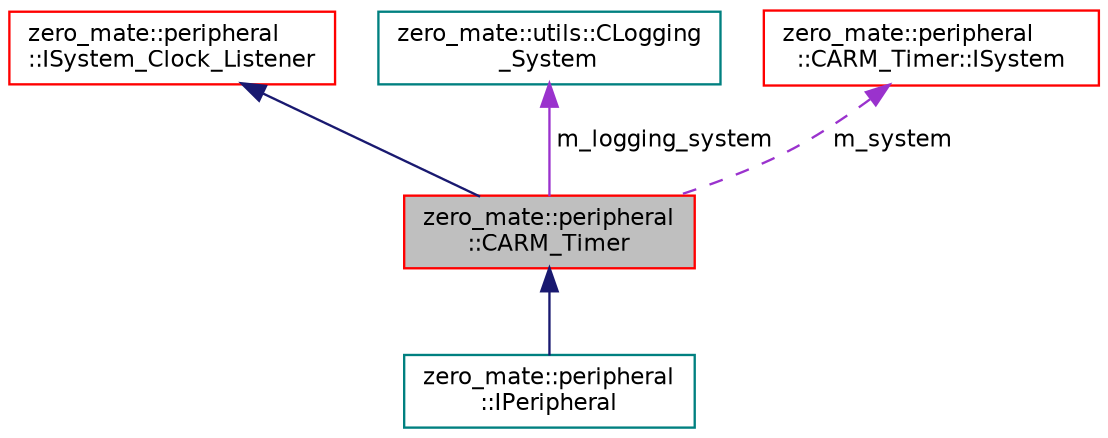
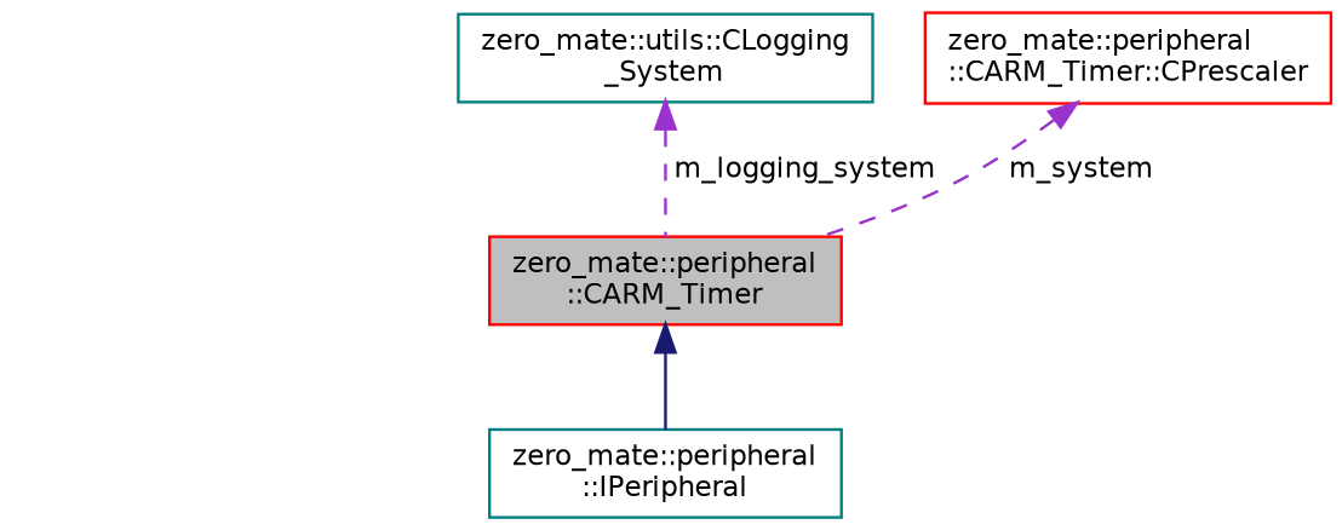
  digraph {
    rankdir=TB
    node [color=red fontname=Helvetica fontsize=10 shape=record]
    edge [color=midnightblue dir=back fontname=Helvetica fontsize=10 labelfontname=Helvetica labelfontsize=10 style=solid]
    n1 [fillcolor=grey75 fontcolor=black height=0.2 label="zero_mate::peripheral\l::CARM_Timer" style=filled width=0.4]
    n2 [color=teal height=0.2 label="zero_mate::peripheral\l::IPeripheral" width=0.4]
-   n3 [height=0.2 label="zero_mate::peripheral\l::ISystem_Clock_Listener" width=0.4]
    n4 [color=teal height=0.2 label="zero_mate::utils::CLogging\l_System" width=0.4]
-   n5 [height=0.2 label="zero_mate::peripheral\l::CARM_Timer::ISystem" width=0.4]
+   n5 [height=0.2 label="zero_mate::peripheral\l::CARM_Timer::CPrescaler" width=0.4]
    n1 -> n2
-   n3 -> n1
-   n4 -> n1 [color=darkorchid3 label=" m_logging_system"]
+   n4 -> n1 [color=darkorchid3 label=" m_logging_system" style=dashed]
    n5 -> n1 [color=darkorchid3 label=" m_system" style=dashed]
  }
